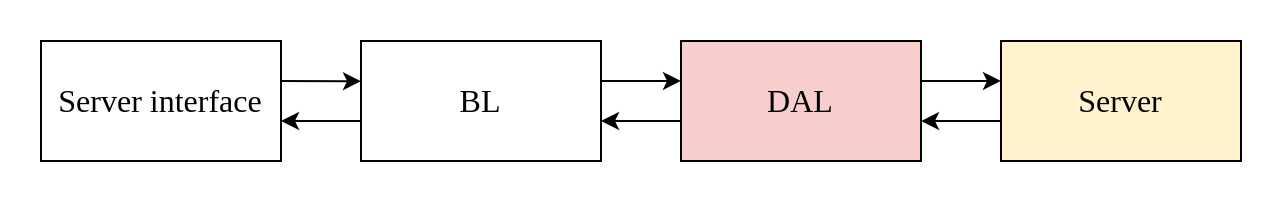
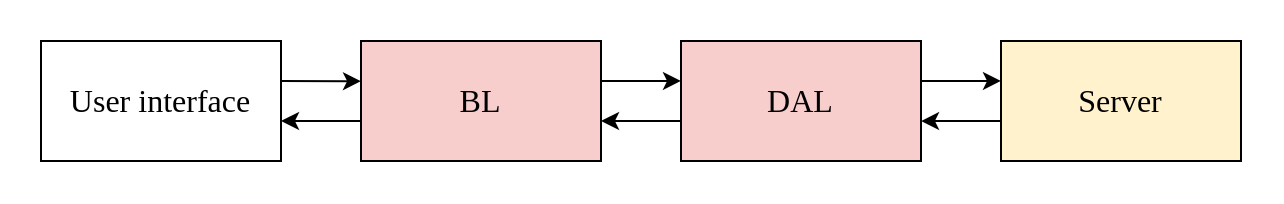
  <mxCell id="0" />
  <mxCell id="1" parent="0" />
- <mxCell id="2" value="Server interface" style="rounded=0;whiteSpace=wrap;html=1;fontFamily=Times New Roman;fontSize=16;" parent="1" vertex="1"><mxGeometry x="20" y="20" width="120" height="60" as="geometry" /></mxCell>
- <mxCell id="3" value="BL&lt;br style=&quot;font-size: 16px;&quot;&gt;" style="rounded=0;whiteSpace=wrap;html=1;fontFamily=Times New Roman;fontSize=16;" parent="1" vertex="1"><mxGeometry x="180" y="20" width="120" height="60" as="geometry" /></mxCell>
+ <mxCell id="2" value="User interface" style="rounded=0;whiteSpace=wrap;html=1;fontFamily=Times New Roman;fontSize=16;" parent="1" vertex="1"><mxGeometry x="20" y="20" width="120" height="60" as="geometry" /></mxCell>
+ <mxCell id="3" value="BL&lt;br style=&quot;font-size: 16px;&quot;&gt;" style="rounded=0;whiteSpace=wrap;html=1;fontFamily=Times New Roman;fontSize=16;fillColor=#f8cecc;" parent="1" vertex="1"><mxGeometry x="180" y="20" width="120" height="60" as="geometry" /></mxCell>
  <mxCell id="4" value="DAL" style="rounded=0;whiteSpace=wrap;html=1;fontFamily=Times New Roman;fontSize=16;fillColor=#f8cecc;" parent="1" vertex="1"><mxGeometry x="340" y="20" width="120" height="60" as="geometry" /></mxCell>
  <mxCell id="5" value="Server" style="rounded=0;whiteSpace=wrap;html=1;fontFamily=Times New Roman;fontSize=16;fillColor=#fff2cc;" parent="1" vertex="1"><mxGeometry x="500" y="20" width="120" height="60" as="geometry" /></mxCell>
  <mxCell id="6" value="" style="endArrow=classic;html=1;rounded=0;entryX=0;entryY=0.335;entryDx=0;entryDy=0;entryPerimeter=0;fontFamily=Times New Roman;fontSize=16;" parent="1" target="3" edge="1"><mxGeometry width="50" height="50" relative="1" as="geometry"><mxPoint x="140" y="40" as="sourcePoint" /><mxPoint x="190" y="-10" as="targetPoint" /></mxGeometry></mxCell>
  <mxCell id="7" value="" style="endArrow=classic;html=1;rounded=0;entryX=0;entryY=0.333;entryDx=0;entryDy=0;entryPerimeter=0;fontFamily=Times New Roman;fontSize=16;" parent="1" target="4" edge="1"><mxGeometry width="50" height="50" relative="1" as="geometry"><mxPoint x="300" y="40" as="sourcePoint" /><mxPoint x="350" y="-10" as="targetPoint" /></mxGeometry></mxCell>
  <mxCell id="8" value="" style="endArrow=classic;html=1;rounded=0;entryX=0;entryY=0.333;entryDx=0;entryDy=0;entryPerimeter=0;fontFamily=Times New Roman;fontSize=16;" parent="1" target="5" edge="1"><mxGeometry width="50" height="50" relative="1" as="geometry"><mxPoint x="460" y="40" as="sourcePoint" /><mxPoint x="510" y="-10" as="targetPoint" /></mxGeometry></mxCell>
  <mxCell id="9" value="" style="endArrow=classic;html=1;rounded=0;entryX=1;entryY=0.667;entryDx=0;entryDy=0;entryPerimeter=0;fontFamily=Times New Roman;fontSize=16;" parent="1" target="4" edge="1"><mxGeometry width="50" height="50" relative="1" as="geometry"><mxPoint x="500" y="60" as="sourcePoint" /><mxPoint x="550" y="10" as="targetPoint" /></mxGeometry></mxCell>
  <mxCell id="10" value="" style="endArrow=classic;html=1;rounded=0;entryX=1;entryY=0.667;entryDx=0;entryDy=0;entryPerimeter=0;fontFamily=Times New Roman;fontSize=16;" parent="1" edge="1"><mxGeometry width="50" height="50" relative="1" as="geometry"><mxPoint x="340" y="60" as="sourcePoint" /><mxPoint x="300" y="60" as="targetPoint" /></mxGeometry></mxCell>
  <mxCell id="11" value="" style="endArrow=classic;html=1;rounded=0;entryX=1;entryY=0.667;entryDx=0;entryDy=0;entryPerimeter=0;fontFamily=Times New Roman;fontSize=16;" parent="1" edge="1"><mxGeometry width="50" height="50" relative="1" as="geometry"><mxPoint x="180" y="60" as="sourcePoint" /><mxPoint x="140" y="60" as="targetPoint" /></mxGeometry></mxCell>
